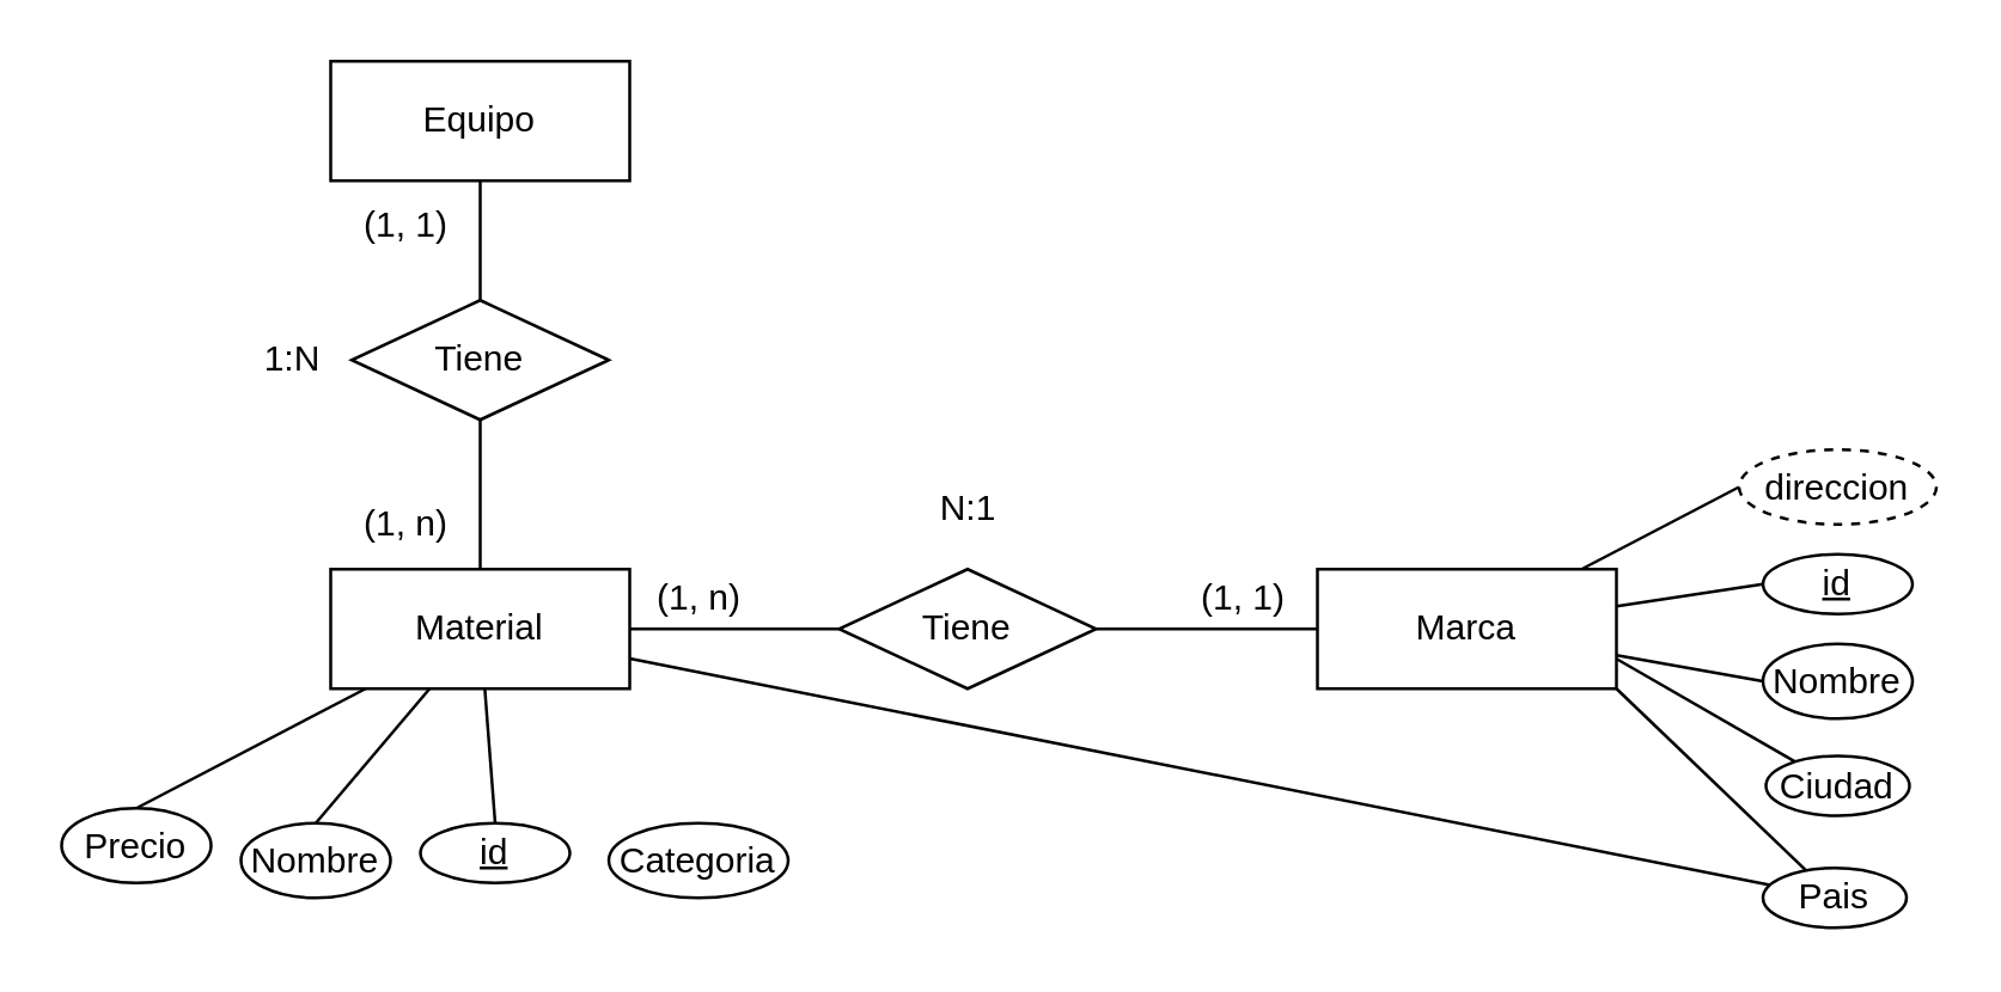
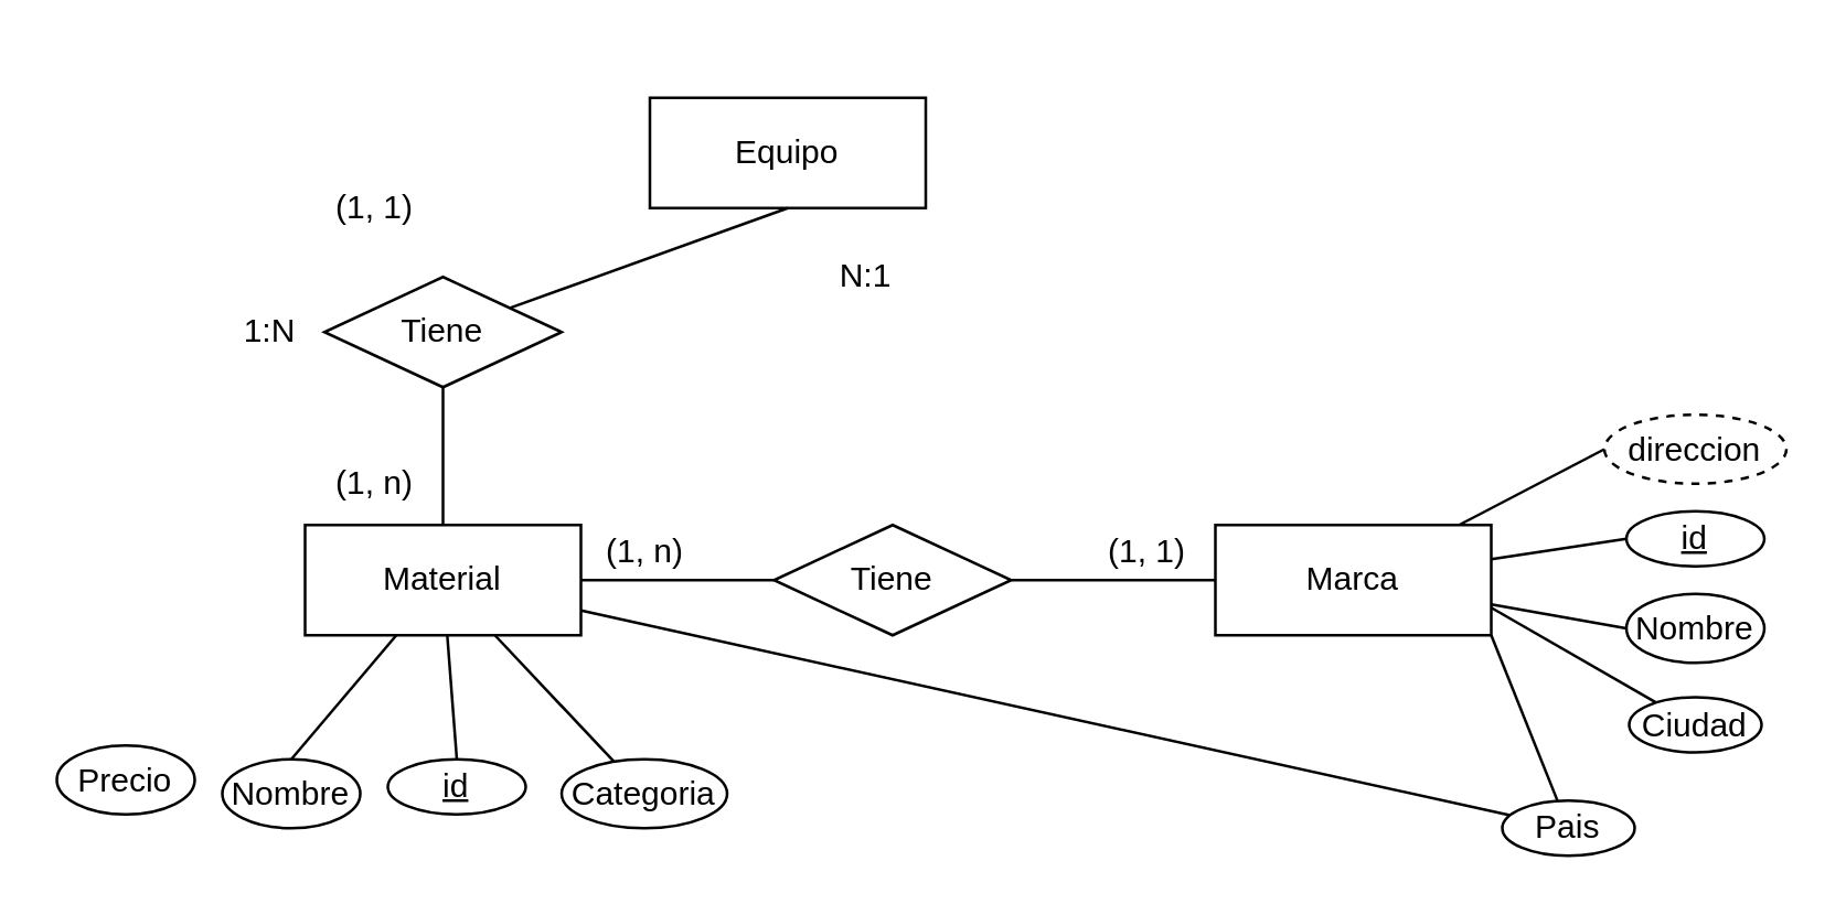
  <mxCell id="0" />
  <mxCell id="1" parent="0" />
- <mxCell id="2" style="edgeStyle=none;rounded=0;orthogonalLoop=1;jettySize=auto;html=1;entryX=0.5;entryY=0;entryDx=0;entryDy=0;endArrow=none;endFill=0;" edge="1" parent="1" source="6" target="23"><mxGeometry relative="1" as="geometry" /></mxCell>
+ <mxCell id="2" style="edgeStyle=none;rounded=0;orthogonalLoop=1;jettySize=auto;html=1;endArrow=none;endFill=0;" edge="1" parent="1" source="6" target="22"><mxGeometry relative="1" as="geometry" /></mxCell>
  <mxCell id="3" style="edgeStyle=none;rounded=0;orthogonalLoop=1;jettySize=auto;html=1;entryX=0.5;entryY=0;entryDx=0;entryDy=0;endArrow=none;endFill=0;" edge="1" parent="1" source="6" target="21"><mxGeometry relative="1" as="geometry" /></mxCell>
  <mxCell id="4" style="edgeStyle=none;rounded=0;orthogonalLoop=1;jettySize=auto;html=1;entryX=0.5;entryY=0;entryDx=0;entryDy=0;endArrow=none;endFill=0;" edge="1" parent="1" source="6" target="20"><mxGeometry relative="1" as="geometry" /></mxCell>
  <mxCell id="5" style="edgeStyle=none;rounded=0;orthogonalLoop=1;jettySize=auto;html=1;endArrow=none;endFill=0;" edge="1" parent="1" source="6" target="31"><mxGeometry relative="1" as="geometry" /></mxCell>
  <mxCell id="6" value="Material" style="whiteSpace=wrap;html=1;align=center;" vertex="1" parent="1"><mxGeometry x="110" y="190" width="100" height="40" as="geometry" /></mxCell>
  <mxCell id="7" style="edgeStyle=none;rounded=0;orthogonalLoop=1;jettySize=auto;html=1;entryX=0;entryY=0.5;entryDx=0;entryDy=0;endArrow=none;endFill=0;" edge="1" parent="1" source="10" target="27"><mxGeometry relative="1" as="geometry" /></mxCell>
  <mxCell id="8" style="edgeStyle=none;rounded=0;orthogonalLoop=1;jettySize=auto;html=1;entryX=0;entryY=0.5;entryDx=0;entryDy=0;endArrow=none;endFill=0;" edge="1" parent="1" source="10" target="25"><mxGeometry relative="1" as="geometry" /></mxCell>
  <mxCell id="9" style="edgeStyle=none;rounded=0;orthogonalLoop=1;jettySize=auto;html=1;entryX=0;entryY=0.5;entryDx=0;entryDy=0;endArrow=none;endFill=0;" edge="1" parent="1" source="10" target="26"><mxGeometry relative="1" as="geometry" /></mxCell>
  <mxCell id="10" value="Marca" style="whiteSpace=wrap;html=1;align=center;" vertex="1" parent="1"><mxGeometry x="440" y="190" width="100" height="40" as="geometry" /></mxCell>
  <mxCell id="11" style="rounded=0;orthogonalLoop=1;jettySize=auto;html=1;endArrow=none;endFill=0;" edge="1" parent="1" source="13" target="10"><mxGeometry relative="1" as="geometry" /></mxCell>
  <mxCell id="12" style="edgeStyle=none;rounded=0;orthogonalLoop=1;jettySize=auto;html=1;entryX=1;entryY=0.5;entryDx=0;entryDy=0;endArrow=none;endFill=0;" edge="1" parent="1" source="13" target="6"><mxGeometry relative="1" as="geometry" /></mxCell>
  <mxCell id="13" value="Tiene" style="shape=rhombus;perimeter=rhombusPerimeter;whiteSpace=wrap;html=1;align=center;" vertex="1" parent="1"><mxGeometry x="280" y="190" width="86" height="40" as="geometry" /></mxCell>
- <mxCell id="14" value="Equipo" style="whiteSpace=wrap;html=1;align=center;" vertex="1" parent="1"><mxGeometry x="110" y="20" width="100" height="40" as="geometry" /></mxCell>
+ <mxCell id="14" value="Equipo" style="whiteSpace=wrap;html=1;align=center;" vertex="1" parent="1"><mxGeometry x="235" y="35" width="100" height="40" as="geometry" /></mxCell>
  <mxCell id="15" style="edgeStyle=none;rounded=0;orthogonalLoop=1;jettySize=auto;html=1;entryX=0.5;entryY=1;entryDx=0;entryDy=0;endArrow=none;endFill=0;" edge="1" parent="1" source="17" target="14"><mxGeometry relative="1" as="geometry" /></mxCell>
  <mxCell id="16" style="edgeStyle=none;rounded=0;orthogonalLoop=1;jettySize=auto;html=1;entryX=0.5;entryY=0;entryDx=0;entryDy=0;endArrow=none;endFill=0;" edge="1" parent="1" source="17" target="6"><mxGeometry relative="1" as="geometry" /></mxCell>
  <mxCell id="17" value="Tiene" style="shape=rhombus;perimeter=rhombusPerimeter;whiteSpace=wrap;html=1;align=center;" vertex="1" parent="1"><mxGeometry x="117" y="100" width="86" height="40" as="geometry" /></mxCell>
  <mxCell id="18" value="(1, 1)" style="text;html=1;align=center;verticalAlign=middle;resizable=0;points=[];autosize=1;strokeColor=none;fillColor=none;" vertex="1" parent="1"><mxGeometry x="390" y="185" width="50" height="30" as="geometry" /></mxCell>
  <mxCell id="19" value="(1, n)" style="text;html=1;align=center;verticalAlign=middle;resizable=0;points=[];autosize=1;strokeColor=none;fillColor=none;" vertex="1" parent="1"><mxGeometry x="208" y="185" width="50" height="30" as="geometry" /></mxCell>
  <mxCell id="20" value="id" style="ellipse;whiteSpace=wrap;html=1;align=center;fontStyle=4;" vertex="1" parent="1"><mxGeometry x="140" y="275" width="50" height="20" as="geometry" /></mxCell>
  <mxCell id="21" value="Nombre" style="ellipse;whiteSpace=wrap;html=1;align=center;" vertex="1" parent="1"><mxGeometry x="80" y="275" width="50" height="25" as="geometry" /></mxCell>
  <mxCell id="22" value="Categoria" style="ellipse;whiteSpace=wrap;html=1;align=center;" vertex="1" parent="1"><mxGeometry x="203" y="275" width="60" height="25" as="geometry" /></mxCell>
  <mxCell id="23" value="Precio" style="ellipse;whiteSpace=wrap;html=1;align=center;" vertex="1" parent="1"><mxGeometry x="20" y="270" width="50" height="25" as="geometry" /></mxCell>
  <mxCell id="24" style="edgeStyle=none;rounded=0;orthogonalLoop=1;jettySize=auto;html=1;exitX=0.5;exitY=1;exitDx=0;exitDy=0;endArrow=none;endFill=0;" edge="1" parent="1" source="22" target="22"><mxGeometry relative="1" as="geometry" /></mxCell>
  <mxCell id="25" value="id" style="ellipse;whiteSpace=wrap;html=1;align=center;fontStyle=4;" vertex="1" parent="1"><mxGeometry x="589" y="185" width="50" height="20" as="geometry" /></mxCell>
  <mxCell id="26" value="Nombre" style="ellipse;whiteSpace=wrap;html=1;align=center;" vertex="1" parent="1"><mxGeometry x="589" y="215" width="50" height="25" as="geometry" /></mxCell>
  <mxCell id="27" value="direccion" style="ellipse;whiteSpace=wrap;html=1;align=center;dashed=1;" vertex="1" parent="1"><mxGeometry x="581" y="150" width="66" height="25" as="geometry" /></mxCell>
  <mxCell id="28" style="edgeStyle=none;rounded=0;orthogonalLoop=1;jettySize=auto;html=1;entryX=1;entryY=0.75;entryDx=0;entryDy=0;endArrow=none;endFill=0;" edge="1" parent="1" source="29" target="10"><mxGeometry relative="1" as="geometry" /></mxCell>
  <mxCell id="29" value="Ciudad" style="ellipse;whiteSpace=wrap;html=1;align=center;" vertex="1" parent="1"><mxGeometry x="590" y="252.5" width="48" height="20" as="geometry" /></mxCell>
  <mxCell id="30" style="edgeStyle=none;rounded=0;orthogonalLoop=1;jettySize=auto;html=1;entryX=1;entryY=1;entryDx=0;entryDy=0;endArrow=none;endFill=0;" edge="1" parent="1" source="31" target="10"><mxGeometry relative="1" as="geometry" /></mxCell>
- <mxCell id="31" value="Pais" style="ellipse;whiteSpace=wrap;html=1;align=center;" vertex="1" parent="1"><mxGeometry x="589" y="290" width="48" height="20" as="geometry" /></mxCell>
- <mxCell id="32" value="N:1" style="text;html=1;align=center;verticalAlign=middle;resizable=0;points=[];autosize=1;strokeColor=none;fillColor=none;" vertex="1" parent="1"><mxGeometry x="303" y="155" width="40" height="30" as="geometry" /></mxCell>
+ <mxCell id="31" value="Pais" style="ellipse;whiteSpace=wrap;html=1;align=center;" vertex="1" parent="1"><mxGeometry x="544" y="290" width="48" height="20" as="geometry" /></mxCell>
+ <mxCell id="32" value="N:1" style="text;html=1;align=center;verticalAlign=middle;resizable=0;points=[];autosize=1;strokeColor=none;fillColor=none;" vertex="1" parent="1"><mxGeometry x="293" y="85" width="40" height="30" as="geometry" /></mxCell>
  <mxCell id="33" value="(1, n)" style="text;html=1;align=center;verticalAlign=middle;resizable=0;points=[];autosize=1;strokeColor=none;fillColor=none;" vertex="1" parent="1"><mxGeometry x="110" y="160" width="50" height="30" as="geometry" /></mxCell>
  <mxCell id="34" value="(1, 1)" style="text;html=1;align=center;verticalAlign=middle;resizable=0;points=[];autosize=1;strokeColor=none;fillColor=none;" vertex="1" parent="1"><mxGeometry x="110" y="60" width="50" height="30" as="geometry" /></mxCell>
  <mxCell id="35" value="1:N" style="text;html=1;align=center;verticalAlign=middle;resizable=0;points=[];autosize=1;strokeColor=none;fillColor=none;" vertex="1" parent="1"><mxGeometry x="77" y="105" width="40" height="30" as="geometry" /></mxCell>
